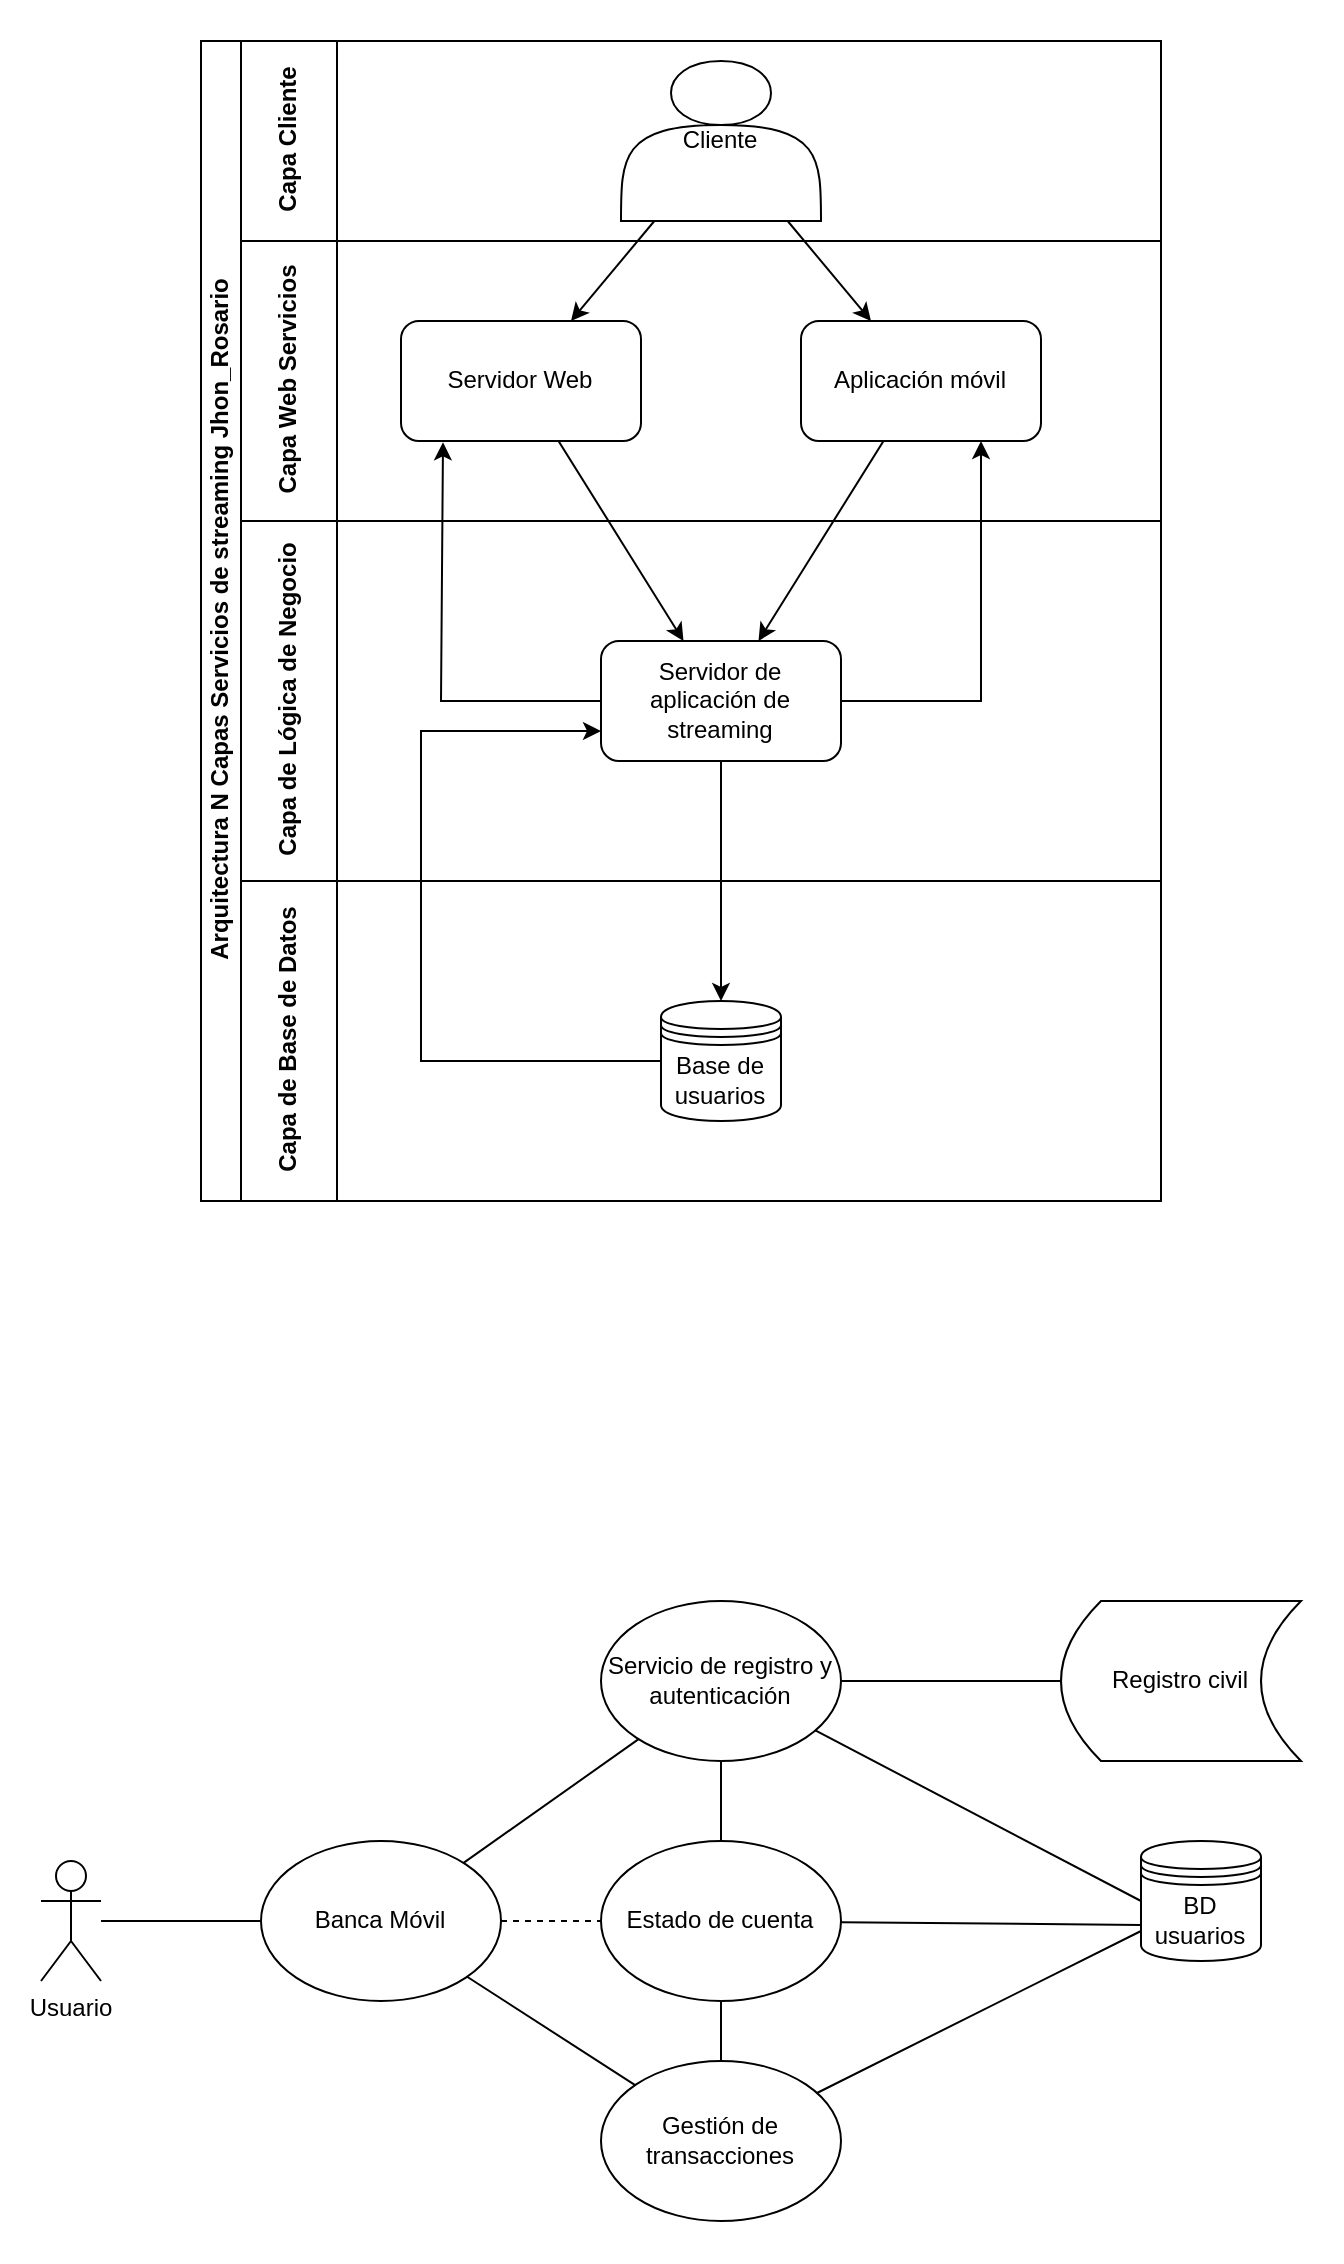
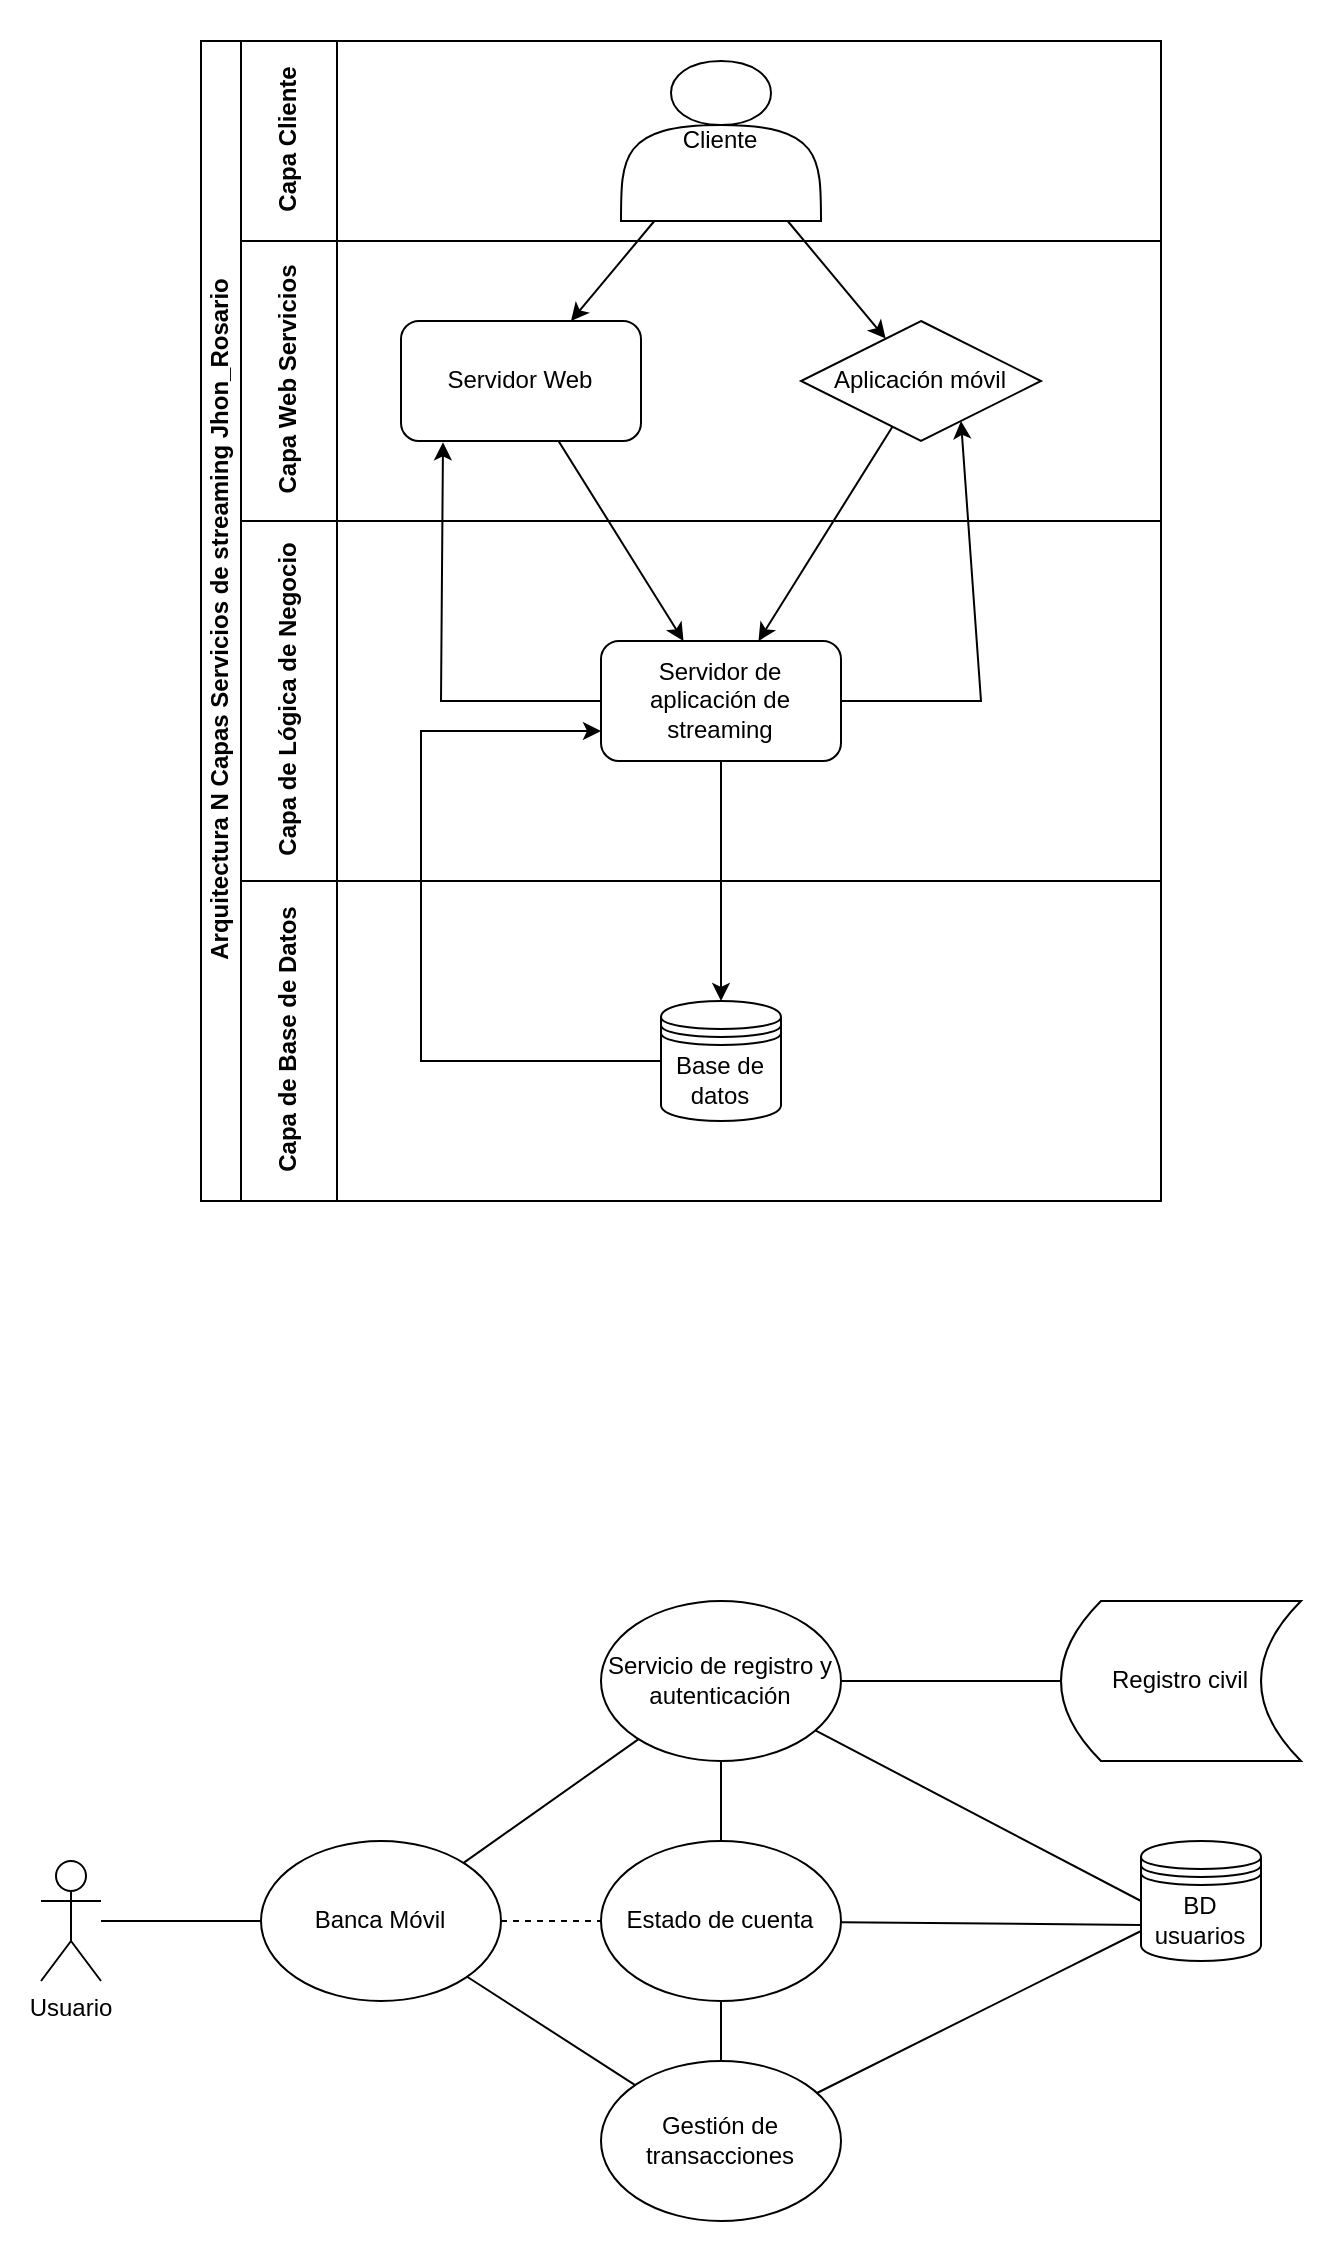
  <mxCell id="0" />
  <mxCell id="1" parent="0" />
  <mxCell id="2" value="Arquitectura N Capas Servicios de streaming Jhon_Rosario" style="swimlane;childLayout=stackLayout;resizeParent=1;resizeParentMax=0;horizontal=0;startSize=20;horizontalStack=0;html=1;" vertex="1" parent="1"><mxGeometry x="100" y="20" width="480" height="580" as="geometry" /></mxCell>
  <mxCell id="3" value="Capa Cliente" style="swimlane;startSize=48;horizontal=0;html=1;" vertex="1" parent="2"><mxGeometry x="20" width="460" height="100" as="geometry" /></mxCell>
  <mxCell id="4" value="Cliente" style="shape=actor;whiteSpace=wrap;html=1;" vertex="1" parent="3"><mxGeometry x="190" y="10" width="100" height="80" as="geometry" /></mxCell>
  <mxCell id="5" value="Capa Web Servicios" style="swimlane;startSize=48;horizontal=0;html=1;" vertex="1" parent="2"><mxGeometry x="20" y="100" width="460" height="140" as="geometry" /></mxCell>
  <mxCell id="6" value="Servidor Web" style="rounded=1;whiteSpace=wrap;html=1;" vertex="1" parent="5"><mxGeometry x="80" y="40" width="120" height="60" as="geometry" /></mxCell>
- <mxCell id="7" value="Aplicación móvil" style="rounded=1;whiteSpace=wrap;html=1;" vertex="1" parent="5"><mxGeometry x="280" y="40" width="120" height="60" as="geometry" /></mxCell>
+ <mxCell id="7" value="Aplicación móvil" style="rhombus;whiteSpace=wrap;html=1;" vertex="1" parent="5"><mxGeometry x="280" y="40" width="120" height="60" as="geometry" /></mxCell>
  <mxCell id="8" value="Capa de Lógica de Negocio" style="swimlane;startSize=48;horizontal=0;html=1;" vertex="1" parent="2"><mxGeometry x="20" y="240" width="460" height="180" as="geometry" /></mxCell>
  <mxCell id="9" value="Servidor de aplicac&lt;span style=&quot;background-color: initial;&quot;&gt;ión de streaming&lt;/span&gt;" style="rounded=1;whiteSpace=wrap;html=1;" vertex="1" parent="8"><mxGeometry x="180" y="60" width="120" height="60" as="geometry" /></mxCell>
  <mxCell id="10" value="&lt;p style=&quot;line-height: 140%;&quot;&gt;Capa de Base de Datos&lt;/p&gt;" style="swimlane;startSize=48;horizontal=0;html=1;" vertex="1" parent="2"><mxGeometry x="20" y="420" width="460" height="160" as="geometry" /></mxCell>
- <mxCell id="11" value="Base de usuarios" style="shape=datastore;whiteSpace=wrap;html=1;" vertex="1" parent="10"><mxGeometry x="210" y="60" width="60" height="60" as="geometry" /></mxCell>
+ <mxCell id="11" value="Base de datos" style="shape=datastore;whiteSpace=wrap;html=1;" vertex="1" parent="10"><mxGeometry x="210" y="60" width="60" height="60" as="geometry" /></mxCell>
  <mxCell id="12" value="" style="endArrow=classic;html=1;rounded=0;" edge="1" parent="2" source="4" target="6"><mxGeometry width="50" height="50" relative="1" as="geometry"><mxPoint x="220" y="220" as="sourcePoint" /><mxPoint x="270" y="170" as="targetPoint" /></mxGeometry></mxCell>
  <mxCell id="13" value="" style="endArrow=classic;html=1;rounded=0;" edge="1" parent="2" source="4" target="7"><mxGeometry width="50" height="50" relative="1" as="geometry"><mxPoint x="220" y="220" as="sourcePoint" /><mxPoint x="270" y="170" as="targetPoint" /></mxGeometry></mxCell>
  <mxCell id="14" value="" style="endArrow=classic;html=1;rounded=0;" edge="1" parent="2" source="6" target="9"><mxGeometry width="50" height="50" relative="1" as="geometry"><mxPoint x="220" y="320" as="sourcePoint" /><mxPoint x="270" y="270" as="targetPoint" /></mxGeometry></mxCell>
  <mxCell id="15" value="" style="endArrow=classic;html=1;rounded=0;" edge="1" parent="2" source="7" target="9"><mxGeometry width="50" height="50" relative="1" as="geometry"><mxPoint x="220" y="320" as="sourcePoint" /><mxPoint x="270" y="270" as="targetPoint" /></mxGeometry></mxCell>
  <mxCell id="16" value="" style="endArrow=classic;html=1;rounded=0;entryX=0.5;entryY=0;entryDx=0;entryDy=0;" edge="1" parent="2" source="9" target="11"><mxGeometry width="50" height="50" relative="1" as="geometry"><mxPoint x="220" y="420" as="sourcePoint" /><mxPoint x="270" y="370" as="targetPoint" /></mxGeometry></mxCell>
  <mxCell id="17" value="" style="endArrow=classic;html=1;rounded=0;entryX=0;entryY=0.75;entryDx=0;entryDy=0;" edge="1" parent="2" source="11" target="9"><mxGeometry width="50" height="50" relative="1" as="geometry"><mxPoint x="220" y="420" as="sourcePoint" /><mxPoint x="270" y="370" as="targetPoint" /><Array as="points"><mxPoint x="110" y="510" /><mxPoint x="110" y="345" /></Array></mxGeometry></mxCell>
  <mxCell id="18" value="" style="endArrow=classic;html=1;rounded=0;entryX=0.75;entryY=1;entryDx=0;entryDy=0;" edge="1" parent="2" source="9" target="7"><mxGeometry width="50" height="50" relative="1" as="geometry"><mxPoint x="220" y="320" as="sourcePoint" /><mxPoint x="270" y="270" as="targetPoint" /><Array as="points"><mxPoint x="390" y="330" /></Array></mxGeometry></mxCell>
  <mxCell id="19" value="" style="endArrow=classic;html=1;rounded=0;entryX=0.175;entryY=1.011;entryDx=0;entryDy=0;entryPerimeter=0;" edge="1" parent="2" source="9" target="6"><mxGeometry width="50" height="50" relative="1" as="geometry"><mxPoint x="220" y="320" as="sourcePoint" /><mxPoint x="270" y="270" as="targetPoint" /><Array as="points"><mxPoint x="120" y="330" /></Array></mxGeometry></mxCell>
  <mxCell id="20" value="Usuario" style="shape=umlActor;verticalLabelPosition=bottom;verticalAlign=top;html=1;outlineConnect=0;" vertex="1" parent="1"><mxGeometry x="20" y="930" width="30" height="60" as="geometry" /></mxCell>
  <mxCell id="21" value="Banca Móvil" style="ellipse;whiteSpace=wrap;html=1;" vertex="1" parent="1"><mxGeometry x="130" y="920" width="120" height="80" as="geometry" /></mxCell>
  <mxCell id="22" value="Servicio de registro y autenticación" style="ellipse;whiteSpace=wrap;html=1;" vertex="1" parent="1"><mxGeometry x="300" y="800" width="120" height="80" as="geometry" /></mxCell>
  <mxCell id="23" value="Registro civil" style="shape=dataStorage;whiteSpace=wrap;html=1;fixedSize=1;" vertex="1" parent="1"><mxGeometry x="530" y="800" width="120" height="80" as="geometry" /></mxCell>
  <mxCell id="24" value="BD usuarios" style="shape=datastore;whiteSpace=wrap;html=1;" vertex="1" parent="1"><mxGeometry x="570" y="920" width="60" height="60" as="geometry" /></mxCell>
  <mxCell id="25" value="Estado de cuenta" style="ellipse;whiteSpace=wrap;html=1;" vertex="1" parent="1"><mxGeometry x="300" y="920" width="120" height="80" as="geometry" /></mxCell>
  <mxCell id="26" value="Gestión de transacciones" style="ellipse;whiteSpace=wrap;html=1;" vertex="1" parent="1"><mxGeometry x="300" y="1030" width="120" height="80" as="geometry" /></mxCell>
  <mxCell id="27" value="" style="endArrow=none;html=1;rounded=0;" edge="1" parent="1" source="20" target="21"><mxGeometry width="50" height="50" relative="1" as="geometry"><mxPoint x="330" y="1030" as="sourcePoint" /><mxPoint x="380" y="980" as="targetPoint" /></mxGeometry></mxCell>
  <mxCell id="28" value="" style="endArrow=none;html=1;rounded=0;exitX=1;exitY=0.5;exitDx=0;exitDy=0;dashed=1;" edge="1" parent="1" source="21" target="25"><mxGeometry width="50" height="50" relative="1" as="geometry"><mxPoint x="330" y="1030" as="sourcePoint" /><mxPoint x="380" y="980" as="targetPoint" /></mxGeometry></mxCell>
  <mxCell id="29" value="" style="endArrow=none;html=1;rounded=0;" edge="1" parent="1" source="21" target="22"><mxGeometry width="50" height="50" relative="1" as="geometry"><mxPoint x="330" y="1030" as="sourcePoint" /><mxPoint x="380" y="980" as="targetPoint" /></mxGeometry></mxCell>
  <mxCell id="30" value="" style="endArrow=none;html=1;rounded=0;" edge="1" parent="1" source="26" target="21"><mxGeometry width="50" height="50" relative="1" as="geometry"><mxPoint x="330" y="1030" as="sourcePoint" /><mxPoint x="380" y="980" as="targetPoint" /></mxGeometry></mxCell>
  <mxCell id="31" value="" style="endArrow=none;html=1;rounded=0;" edge="1" parent="1" source="25" target="22"><mxGeometry width="50" height="50" relative="1" as="geometry"><mxPoint x="330" y="1030" as="sourcePoint" /><mxPoint x="380" y="980" as="targetPoint" /></mxGeometry></mxCell>
  <mxCell id="32" value="" style="endArrow=none;html=1;rounded=0;" edge="1" parent="1" source="26" target="25"><mxGeometry width="50" height="50" relative="1" as="geometry"><mxPoint x="330" y="1030" as="sourcePoint" /><mxPoint x="380" y="980" as="targetPoint" /></mxGeometry></mxCell>
  <mxCell id="33" value="" style="endArrow=none;html=1;rounded=0;" edge="1" parent="1" source="22" target="23"><mxGeometry width="50" height="50" relative="1" as="geometry"><mxPoint x="330" y="1030" as="sourcePoint" /><mxPoint x="380" y="980" as="targetPoint" /></mxGeometry></mxCell>
  <mxCell id="34" value="" style="endArrow=none;html=1;rounded=0;entryX=0;entryY=0.5;entryDx=0;entryDy=0;" edge="1" parent="1" source="22" target="24"><mxGeometry width="50" height="50" relative="1" as="geometry"><mxPoint x="330" y="1030" as="sourcePoint" /><mxPoint x="380" y="980" as="targetPoint" /></mxGeometry></mxCell>
  <mxCell id="35" value="" style="endArrow=none;html=1;rounded=0;entryX=0;entryY=0.7;entryDx=0;entryDy=0;" edge="1" parent="1" source="25" target="24"><mxGeometry width="50" height="50" relative="1" as="geometry"><mxPoint x="330" y="1030" as="sourcePoint" /><mxPoint x="380" y="980" as="targetPoint" /></mxGeometry></mxCell>
  <mxCell id="36" value="" style="endArrow=none;html=1;rounded=0;" edge="1" parent="1" source="26" target="24"><mxGeometry width="50" height="50" relative="1" as="geometry"><mxPoint x="330" y="1030" as="sourcePoint" /><mxPoint x="380" y="980" as="targetPoint" /></mxGeometry></mxCell>
